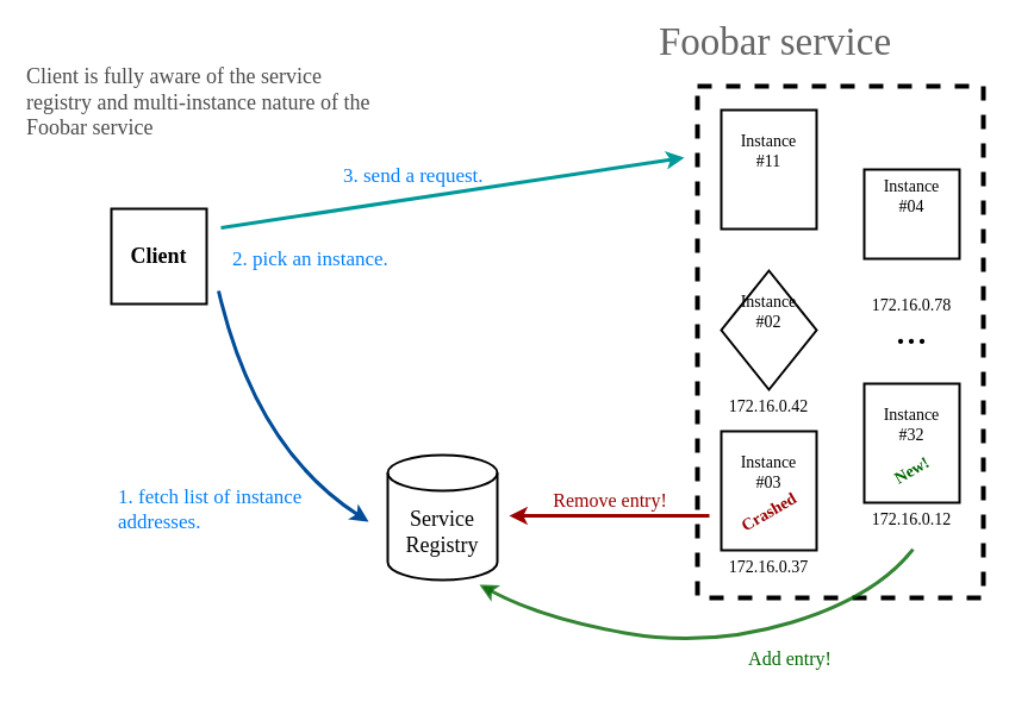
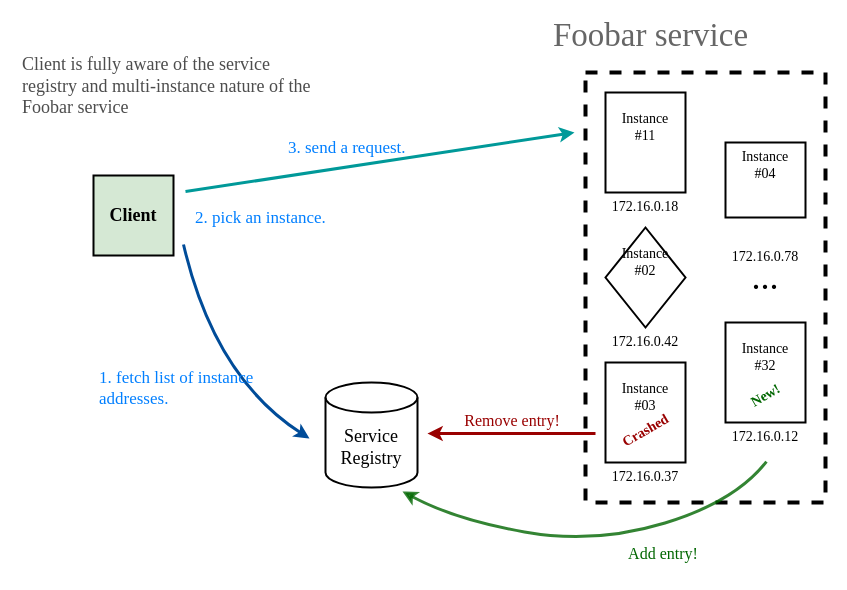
  <mxCell id="0" />
  <mxCell id="1" parent="0" />
  <mxCell id="2" value="" style="rounded=0;whiteSpace=wrap;html=1;strokeWidth=4;dashed=1;fontFamily=Comic Sans MS;" parent="1" vertex="1"><mxGeometry x="585" y="72" width="240" height="430" as="geometry" /></mxCell>
- <mxCell id="3" value="&lt;font style=&quot;font-size: 18px;&quot;&gt;Client&lt;/font&gt;" style="rounded=0;whiteSpace=wrap;html=1;strokeColor=default;strokeWidth=2;fontFamily=Comic Sans MS;fontStyle=1" parent="1" vertex="1"><mxGeometry x="93" y="175" width="80" height="80" as="geometry" /></mxCell>
+ <mxCell id="3" value="&lt;font style=&quot;font-size: 18px;&quot;&gt;Client&lt;/font&gt;" style="rounded=0;whiteSpace=wrap;html=1;strokeColor=default;strokeWidth=2;fontFamily=Comic Sans MS;fontStyle=1;fillColor=#d5e8d4;" parent="1" vertex="1"><mxGeometry x="93" y="175" width="80" height="80" as="geometry" /></mxCell>
  <mxCell id="4" value="&lt;font style=&quot;font-size: 18px;&quot;&gt;Service&lt;br&gt;Registry&lt;/font&gt;" style="shape=cylinder3;whiteSpace=wrap;html=1;boundedLbl=1;backgroundOutline=1;size=15;strokeWidth=2;fontFamily=Comic Sans MS;" parent="1" vertex="1"><mxGeometry x="325" y="382" width="92" height="105" as="geometry" /></mxCell>
  <mxCell id="5" value="&lt;font style=&quot;&quot;&gt;&lt;font style=&quot;font-size: 14px;&quot;&gt;Instance&lt;br&gt;#11&lt;br&gt;&lt;/font&gt;&lt;br&gt;&lt;br&gt;&lt;/font&gt;" style="rounded=0;whiteSpace=wrap;html=1;strokeColor=default;strokeWidth=2;fontFamily=Comic Sans MS;" parent="1" vertex="1"><mxGeometry x="605" y="92" width="80" height="100" as="geometry" /></mxCell>
  <mxCell id="6" value="&lt;font style=&quot;&quot;&gt;&lt;font style=&quot;font-size: 14px;&quot;&gt;Instance&lt;br&gt;#02&lt;br&gt;&lt;/font&gt;&lt;br&gt;&lt;br&gt;&lt;/font&gt;" style="rhombus;whiteSpace=wrap;html=1;strokeColor=default;strokeWidth=2;fontFamily=Comic Sans MS;" parent="1" vertex="1"><mxGeometry x="605" y="227" width="80" height="100" as="geometry" /></mxCell>
+ <mxCell id="7" value="&lt;font style=&quot;font-size: 14px;&quot;&gt;172.16.0.18&lt;/font&gt;" style="text;html=1;strokeColor=none;fillColor=none;align=center;verticalAlign=middle;whiteSpace=wrap;rounded=0;fontFamily=Comic Sans MS;" parent="1" vertex="1"><mxGeometry x="595" y="192" width="100" height="30" as="geometry" /></mxCell>
  <mxCell id="8" value="&lt;font style=&quot;font-size: 14px;&quot;&gt;172.16.0.42&lt;/font&gt;" style="text;html=1;strokeColor=none;fillColor=none;align=center;verticalAlign=middle;whiteSpace=wrap;rounded=0;fontFamily=Comic Sans MS;" parent="1" vertex="1"><mxGeometry x="595" y="327" width="100" height="30" as="geometry" /></mxCell>
  <mxCell id="9" value="&lt;font style=&quot;&quot;&gt;&lt;font style=&quot;font-size: 14px;&quot;&gt;Instance&lt;br&gt;#03&lt;br&gt;&lt;/font&gt;&lt;br&gt;&lt;br&gt;&lt;/font&gt;" style="rounded=0;whiteSpace=wrap;html=1;strokeColor=default;strokeWidth=2;fontFamily=Comic Sans MS;" parent="1" vertex="1"><mxGeometry x="605" y="362" width="80" height="100" as="geometry" /></mxCell>
  <mxCell id="10" value="&lt;font style=&quot;font-size: 14px;&quot;&gt;172.16.0.37&lt;/font&gt;" style="text;html=1;strokeColor=none;fillColor=none;align=center;verticalAlign=middle;whiteSpace=wrap;rounded=0;fontFamily=Comic Sans MS;" parent="1" vertex="1"><mxGeometry x="595" y="462" width="100" height="30" as="geometry" /></mxCell>
  <mxCell id="11" value="&lt;font style=&quot;&quot;&gt;&lt;font style=&quot;font-size: 14px;&quot;&gt;Instance&lt;br&gt;#04&lt;br&gt;&lt;/font&gt;&lt;br&gt;&lt;br&gt;&lt;/font&gt;" style="rounded=0;whiteSpace=wrap;html=1;strokeColor=default;strokeWidth=2;fontFamily=Comic Sans MS;" parent="1" vertex="1"><mxGeometry x="725" y="142" width="80" height="75" as="geometry" /></mxCell>
  <mxCell id="12" value="&lt;font style=&quot;font-size: 14px;&quot;&gt;172.16.0.78&lt;/font&gt;" style="text;html=1;strokeColor=none;fillColor=none;align=center;verticalAlign=middle;whiteSpace=wrap;rounded=0;fontFamily=Comic Sans MS;" parent="1" vertex="1"><mxGeometry x="715" y="242" width="100" height="30" as="geometry" /></mxCell>
  <mxCell id="13" value="&lt;font style=&quot;&quot;&gt;&lt;font style=&quot;font-size: 14px;&quot;&gt;Instance&lt;br&gt;#32&lt;br&gt;&lt;/font&gt;&lt;br&gt;&lt;br&gt;&lt;/font&gt;" style="rounded=0;whiteSpace=wrap;html=1;strokeColor=default;strokeWidth=2;fontFamily=Comic Sans MS;" parent="1" vertex="1"><mxGeometry x="725" y="322" width="80" height="100" as="geometry" /></mxCell>
  <mxCell id="14" value="&lt;font style=&quot;font-size: 14px;&quot;&gt;172.16.0.12&lt;/font&gt;" style="text;html=1;strokeColor=none;fillColor=none;align=center;verticalAlign=middle;whiteSpace=wrap;rounded=0;fontFamily=Comic Sans MS;" parent="1" vertex="1"><mxGeometry x="715" y="422" width="100" height="30" as="geometry" /></mxCell>
  <mxCell id="15" value="&lt;font style=&quot;font-size: 36px;&quot;&gt;...&lt;/font&gt;" style="text;html=1;strokeColor=none;fillColor=none;align=center;verticalAlign=middle;whiteSpace=wrap;rounded=0;fontFamily=Comic Sans MS;horizontal=1;" parent="1" vertex="1"><mxGeometry x="715" y="269" width="100" height="16" as="geometry" /></mxCell>
  <mxCell id="16" value="&lt;font color=&quot;#990000&quot; style=&quot;font-size: 14px;&quot;&gt;&lt;b&gt;Crashed&lt;/b&gt;&lt;/font&gt;" style="text;html=1;strokeColor=none;fillColor=none;align=center;verticalAlign=middle;whiteSpace=wrap;rounded=0;rotation=-30;fontFamily=Comic Sans MS;" parent="1" vertex="1"><mxGeometry x="614.5" y="415" width="61" height="31" as="geometry" /></mxCell>
  <mxCell id="17" value="&lt;font style=&quot;font-size: 14px;&quot;&gt;&lt;font color=&quot;#006600&quot;&gt;&lt;b&gt;New!&lt;/b&gt;&lt;/font&gt;&lt;br&gt;&lt;/font&gt;" style="text;html=1;strokeColor=none;fillColor=none;align=center;verticalAlign=middle;whiteSpace=wrap;rounded=0;rotation=-30;fontFamily=Comic Sans MS;" parent="1" vertex="1"><mxGeometry x="734.5" y="380" width="61" height="31" as="geometry" /></mxCell>
  <mxCell id="18" value="" style="endArrow=classic;html=1;rounded=0;exitX=0.046;exitY=0.849;exitDx=0;exitDy=0;exitPerimeter=0;strokeColor=#990000;strokeWidth=3;fontFamily=Comic Sans MS;" parent="1" edge="1"><mxGeometry width="50" height="50" relative="1" as="geometry"><mxPoint x="595" y="433.07" as="sourcePoint" /><mxPoint x="426.96" y="433" as="targetPoint" /></mxGeometry></mxCell>
  <mxCell id="19" value="&lt;font color=&quot;#990000&quot; style=&quot;font-size: 16px;&quot;&gt;Remove entry!&lt;/font&gt;" style="text;html=1;strokeColor=none;fillColor=none;align=center;verticalAlign=middle;whiteSpace=wrap;rounded=0;fontFamily=Comic Sans MS;fontSize=16;" parent="1" vertex="1"><mxGeometry x="439.96" y="405" width="144" height="30" as="geometry" /></mxCell>
  <mxCell id="20" value="" style="curved=1;endArrow=classic;html=1;rounded=0;exitX=0.754;exitY=0.905;exitDx=0;exitDy=0;exitPerimeter=0;strokeWidth=3;strokeColor=#006600;opacity=80;fontFamily=Comic Sans MS;" parent="1" source="2" edge="1"><mxGeometry width="50" height="50" relative="1" as="geometry"><mxPoint x="451" y="346" as="sourcePoint" /><mxPoint x="402" y="491" as="targetPoint" /><Array as="points"><mxPoint x="735" y="501" /><mxPoint x="594" y="544" /><mxPoint x="454" y="519" /></Array></mxGeometry></mxCell>
  <mxCell id="21" value="&lt;font color=&quot;#006600&quot; style=&quot;font-size: 16px;&quot;&gt;Add entry!&lt;/font&gt;" style="text;html=1;strokeColor=none;fillColor=none;align=center;verticalAlign=middle;whiteSpace=wrap;rounded=0;fontFamily=Comic Sans MS;fontSize=16;" parent="1" vertex="1"><mxGeometry x="591" y="538" width="144" height="30" as="geometry" /></mxCell>
  <mxCell id="22" value="" style="curved=1;endArrow=classic;html=1;rounded=0;strokeWidth=3;strokeColor=#004C99;fontFamily=Comic Sans MS;" parent="1" edge="1"><mxGeometry width="50" height="50" relative="1" as="geometry"><mxPoint x="183" y="244" as="sourcePoint" /><mxPoint x="309" y="438" as="targetPoint" /><Array as="points"><mxPoint x="214" y="377" /></Array></mxGeometry></mxCell>
- <mxCell id="23" value="&lt;font color=&quot;#007fff&quot; style=&quot;font-size: 17px;&quot;&gt;1. fetch list of instance addresses.&lt;/font&gt;" style="text;html=1;strokeColor=none;fillColor=none;align=left;verticalAlign=middle;whiteSpace=wrap;rounded=0;fontFamily=Comic Sans MS;fontSize=17;" parent="1" vertex="1"><mxGeometry x="97" y="413" width="169" height="30" as="geometry" /></mxCell>
+ <mxCell id="23" value="&lt;font color=&quot;#007fff&quot; style=&quot;font-size: 17px;&quot;&gt;1. fetch list of instance addresses.&lt;/font&gt;" style="text;html=1;strokeColor=none;fillColor=none;align=left;verticalAlign=middle;whiteSpace=wrap;rounded=0;fontFamily=Comic Sans MS;fontSize=17;" parent="1" vertex="1"><mxGeometry x="97" y="373" width="169" height="30" as="geometry" /></mxCell>
  <mxCell id="24" value="&lt;font color=&quot;#007fff&quot; style=&quot;font-size: 17px;&quot;&gt;2. pick an instance.&lt;/font&gt;" style="text;html=1;strokeColor=none;fillColor=none;align=left;verticalAlign=middle;whiteSpace=wrap;rounded=0;fontFamily=Comic Sans MS;fontSize=17;" parent="1" vertex="1"><mxGeometry x="193" y="203" width="173" height="30" as="geometry" /></mxCell>
  <mxCell id="25" value="" style="endArrow=classic;html=1;rounded=0;strokeColor=#009999;strokeWidth=3;fontFamily=Comic Sans MS;" parent="1" edge="1"><mxGeometry width="50" height="50" relative="1" as="geometry"><mxPoint x="185" y="191" as="sourcePoint" /><mxPoint x="574" y="132" as="targetPoint" /></mxGeometry></mxCell>
  <mxCell id="26" value="&lt;font color=&quot;#007fff&quot; style=&quot;font-size: 17px;&quot;&gt;3. send a request.&lt;/font&gt;" style="text;html=1;strokeColor=none;fillColor=none;align=left;verticalAlign=middle;whiteSpace=wrap;rounded=0;fontFamily=Comic Sans MS;fontSize=17;" parent="1" vertex="1"><mxGeometry x="286" y="133" width="155" height="30" as="geometry" /></mxCell>
  <mxCell id="27" value="&lt;font style=&quot;font-size: 33px;&quot;&gt;Foobar service&lt;/font&gt;" style="text;html=1;strokeColor=none;fillColor=none;align=center;verticalAlign=middle;whiteSpace=wrap;rounded=0;fontStyle=0;fontSize=33;fontColor=#666666;fontFamily=Comic Sans MS;" parent="1" vertex="1"><mxGeometry x="531.5" y="20" width="237" height="30" as="geometry" /></mxCell>
  <mxCell id="28" value="Client is fully aware of the service registry and multi-instance nature of the Foobar service" style="text;html=1;strokeColor=none;fillColor=none;align=left;verticalAlign=middle;whiteSpace=wrap;rounded=0;fontFamily=Comic Sans MS;fontSize=18;fontColor=#4D4D4D;" vertex="1" parent="1"><mxGeometry x="20" y="48" width="305" height="75" as="geometry" /></mxCell>
